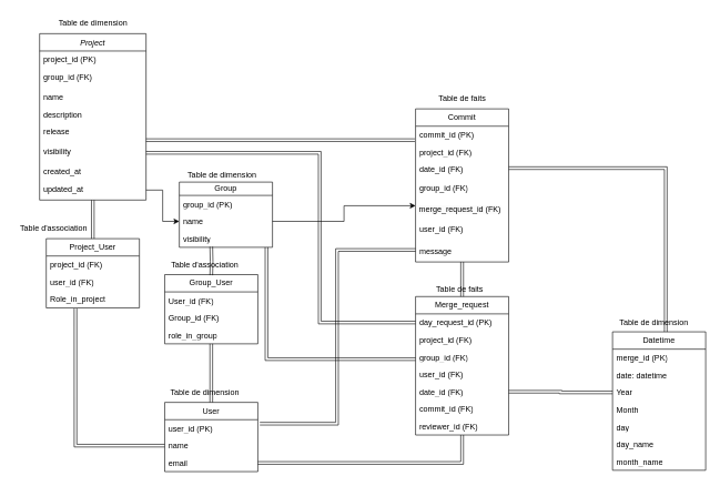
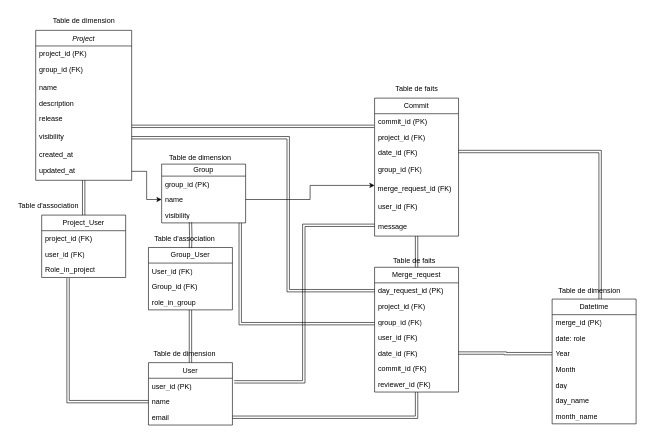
  <mxCell id="0" />
  <mxCell id="1" parent="0" />
  <mxCell id="2" style="edgeStyle=orthogonalEdgeStyle;rounded=0;orthogonalLoop=1;jettySize=auto;html=1;entryX=0.5;entryY=0;entryDx=0;entryDy=0;shape=link;" parent="1" source="3" target="54" edge="1"><mxGeometry relative="1" as="geometry" /></mxCell>
  <mxCell id="3" value="Project" style="swimlane;fontStyle=2;align=center;verticalAlign=top;childLayout=stackLayout;horizontal=1;startSize=26;horizontalStack=0;resizeParent=1;resizeLast=0;collapsible=1;marginBottom=0;rounded=0;shadow=0;strokeWidth=1;" parent="1" vertex="1"><mxGeometry x="59" y="50" width="160" height="250" as="geometry"><mxRectangle x="230" y="140" width="160" height="26" as="alternateBounds" /></mxGeometry></mxCell>
  <mxCell id="4" value="project_id (PK)" style="text;align=left;verticalAlign=top;spacingLeft=4;spacingRight=4;overflow=hidden;rotatable=0;points=[[0,0.5],[1,0.5]];portConstraint=eastwest;" parent="3" vertex="1"><mxGeometry y="26" width="160" height="26" as="geometry" /></mxCell>
  <mxCell id="5" value="group_id (FK)" style="text;align=left;verticalAlign=top;spacingLeft=4;spacingRight=4;overflow=hidden;rotatable=0;points=[[0,0.5],[1,0.5]];portConstraint=eastwest;rounded=0;shadow=0;html=0;" parent="3" vertex="1"><mxGeometry y="52" width="160" height="30" as="geometry" /></mxCell>
  <mxCell id="6" value="name" style="text;align=left;verticalAlign=top;spacingLeft=4;spacingRight=4;overflow=hidden;rotatable=0;points=[[0,0.5],[1,0.5]];portConstraint=eastwest;rounded=0;shadow=0;html=0;" parent="3" vertex="1"><mxGeometry y="82" width="160" height="26" as="geometry" /></mxCell>
  <mxCell id="7" value="description" style="text;align=left;verticalAlign=top;spacingLeft=4;spacingRight=4;overflow=hidden;rotatable=0;points=[[0,0.5],[1,0.5]];portConstraint=eastwest;rounded=0;shadow=0;html=0;" parent="3" vertex="1"><mxGeometry y="108" width="160" height="26" as="geometry" /></mxCell>
  <mxCell id="8" value="release" style="text;align=left;verticalAlign=top;spacingLeft=4;spacingRight=4;overflow=hidden;rotatable=0;points=[[0,0.5],[1,0.5]];portConstraint=eastwest;rounded=0;shadow=0;html=0;" parent="3" vertex="1"><mxGeometry y="134" width="160" height="30" as="geometry" /></mxCell>
  <mxCell id="9" value="visibility" style="text;align=left;verticalAlign=top;spacingLeft=4;spacingRight=4;overflow=hidden;rotatable=0;points=[[0,0.5],[1,0.5]];portConstraint=eastwest;rounded=0;shadow=0;html=0;" parent="3" vertex="1"><mxGeometry y="164" width="160" height="30" as="geometry" /></mxCell>
  <mxCell id="10" value="created_at" style="text;align=left;verticalAlign=top;spacingLeft=4;spacingRight=4;overflow=hidden;rotatable=0;points=[[0,0.5],[1,0.5]];portConstraint=eastwest;rounded=0;shadow=0;html=0;" parent="3" vertex="1"><mxGeometry y="194" width="160" height="26" as="geometry" /></mxCell>
  <mxCell id="11" value="updated_at" style="text;align=left;verticalAlign=top;spacingLeft=4;spacingRight=4;overflow=hidden;rotatable=0;points=[[0,0.5],[1,0.5]];portConstraint=eastwest;rounded=0;shadow=0;html=0;" parent="3" vertex="1"><mxGeometry y="220" width="160" height="30" as="geometry" /></mxCell>
  <mxCell id="12" style="edgeStyle=orthogonalEdgeStyle;rounded=0;orthogonalLoop=1;jettySize=auto;html=1;shape=link;" parent="1" source="13" target="22" edge="1"><mxGeometry relative="1" as="geometry" /></mxCell>
  <mxCell id="13" value="Commit" style="swimlane;fontStyle=0;childLayout=stackLayout;horizontal=1;startSize=26;fillColor=none;horizontalStack=0;resizeParent=1;resizeParentMax=0;resizeLast=0;collapsible=1;marginBottom=0;whiteSpace=wrap;html=1;" parent="1" vertex="1"><mxGeometry x="624" y="163" width="140" height="230" as="geometry" /></mxCell>
  <mxCell id="14" value="commit_id (PK)" style="text;strokeColor=none;fillColor=none;align=left;verticalAlign=top;spacingLeft=4;spacingRight=4;overflow=hidden;rotatable=0;points=[[0,0.5],[1,0.5]];portConstraint=eastwest;whiteSpace=wrap;html=1;" parent="13" vertex="1"><mxGeometry y="26" width="140" height="26" as="geometry" /></mxCell>
  <mxCell id="15" value="project_id (FK)" style="text;strokeColor=none;fillColor=none;align=left;verticalAlign=top;spacingLeft=4;spacingRight=4;overflow=hidden;rotatable=0;points=[[0,0.5],[1,0.5]];portConstraint=eastwest;whiteSpace=wrap;html=1;" parent="13" vertex="1"><mxGeometry y="52" width="140" height="26" as="geometry" /></mxCell>
  <mxCell id="16" value="date_id (FK)" style="text;strokeColor=none;fillColor=none;align=left;verticalAlign=top;spacingLeft=4;spacingRight=4;overflow=hidden;rotatable=0;points=[[0,0.5],[1,0.5]];portConstraint=eastwest;whiteSpace=wrap;html=1;" parent="13" vertex="1"><mxGeometry y="78" width="140" height="28" as="geometry" /></mxCell>
  <mxCell id="17" value="group_id (FK)" style="text;strokeColor=none;fillColor=none;align=left;verticalAlign=top;spacingLeft=4;spacingRight=4;overflow=hidden;rotatable=0;points=[[0,0.5],[1,0.5]];portConstraint=eastwest;whiteSpace=wrap;html=1;" parent="13" vertex="1"><mxGeometry y="106" width="140" height="32" as="geometry" /></mxCell>
  <mxCell id="18" value="&lt;span style=&quot;color: rgb(0, 0, 0); font-family: Helvetica; font-size: 12px; font-style: normal; font-variant-ligatures: normal; font-variant-caps: normal; font-weight: 400; letter-spacing: normal; orphans: 2; text-align: left; text-indent: 0px; text-transform: none; widows: 2; word-spacing: 0px; -webkit-text-stroke-width: 0px; white-space: normal; background-color: rgb(251, 251, 251); text-decoration-thickness: initial; text-decoration-style: initial; text-decoration-color: initial; display: inline !important; float: none;&quot;&gt;&amp;nbsp;merge_request_id (FK)&lt;/span&gt;" style="text;whiteSpace=wrap;html=1;" parent="13" vertex="1"><mxGeometry y="138" width="140" height="30" as="geometry" /></mxCell>
  <mxCell id="19" value="user_id (FK)" style="text;strokeColor=none;fillColor=none;align=left;verticalAlign=top;spacingLeft=4;spacingRight=4;overflow=hidden;rotatable=0;points=[[0,0.5],[1,0.5]];portConstraint=eastwest;whiteSpace=wrap;html=1;" parent="13" vertex="1"><mxGeometry y="168" width="140" height="32" as="geometry" /></mxCell>
  <mxCell id="20" value="message" style="text;strokeColor=none;fillColor=none;align=left;verticalAlign=top;spacingLeft=4;spacingRight=4;overflow=hidden;rotatable=0;points=[[0,0.5],[1,0.5]];portConstraint=eastwest;whiteSpace=wrap;html=1;" parent="13" vertex="1"><mxGeometry y="200" width="140" height="30" as="geometry" /></mxCell>
  <mxCell id="21" style="edgeStyle=orthogonalEdgeStyle;rounded=0;orthogonalLoop=1;jettySize=auto;html=1;entryX=1;entryY=0.5;entryDx=0;entryDy=0;shape=link;" parent="1" source="22" target="33" edge="1"><mxGeometry relative="1" as="geometry" /></mxCell>
  <mxCell id="22" value="Merge_request" style="swimlane;fontStyle=0;childLayout=stackLayout;horizontal=1;startSize=26;fillColor=none;horizontalStack=0;resizeParent=1;resizeParentMax=0;resizeLast=0;collapsible=1;marginBottom=0;whiteSpace=wrap;html=1;" parent="1" vertex="1"><mxGeometry x="624" y="445" width="140" height="208" as="geometry" /></mxCell>
  <mxCell id="23" value="day_request_id (PK)" style="text;strokeColor=none;fillColor=none;align=left;verticalAlign=top;spacingLeft=4;spacingRight=4;overflow=hidden;rotatable=0;points=[[0,0.5],[1,0.5]];portConstraint=eastwest;whiteSpace=wrap;html=1;" parent="22" vertex="1"><mxGeometry y="26" width="140" height="26" as="geometry" /></mxCell>
  <mxCell id="24" value="project_id (FK)" style="text;strokeColor=none;fillColor=none;align=left;verticalAlign=top;spacingLeft=4;spacingRight=4;overflow=hidden;rotatable=0;points=[[0,0.5],[1,0.5]];portConstraint=eastwest;whiteSpace=wrap;html=1;" parent="22" vertex="1"><mxGeometry y="52" width="140" height="26" as="geometry" /></mxCell>
  <mxCell id="25" value="group_id (FK)" style="text;strokeColor=none;fillColor=none;align=left;verticalAlign=top;spacingLeft=4;spacingRight=4;overflow=hidden;rotatable=0;points=[[0,0.5],[1,0.5]];portConstraint=eastwest;whiteSpace=wrap;html=1;" parent="22" vertex="1"><mxGeometry y="78" width="140" height="26" as="geometry" /></mxCell>
  <mxCell id="26" value="user_id (FK)" style="text;strokeColor=none;fillColor=none;align=left;verticalAlign=top;spacingLeft=4;spacingRight=4;overflow=hidden;rotatable=0;points=[[0,0.5],[1,0.5]];portConstraint=eastwest;whiteSpace=wrap;html=1;" parent="22" vertex="1"><mxGeometry y="104" width="140" height="26" as="geometry" /></mxCell>
  <mxCell id="27" value="&lt;div&gt;&lt;div&gt;date_id (FK)&lt;/div&gt;&lt;/div&gt;" style="text;strokeColor=none;fillColor=none;align=left;verticalAlign=top;spacingLeft=4;spacingRight=4;overflow=hidden;rotatable=0;points=[[0,0.5],[1,0.5]];portConstraint=eastwest;whiteSpace=wrap;html=1;" parent="22" vertex="1"><mxGeometry y="130" width="140" height="26" as="geometry" /></mxCell>
  <mxCell id="28" value="commit_id (FK)&lt;div&gt;&lt;br&gt;&lt;/div&gt;" style="text;strokeColor=none;fillColor=none;align=left;verticalAlign=top;spacingLeft=4;spacingRight=4;overflow=hidden;rotatable=0;points=[[0,0.5],[1,0.5]];portConstraint=eastwest;whiteSpace=wrap;html=1;" parent="22" vertex="1"><mxGeometry y="156" width="140" height="26" as="geometry" /></mxCell>
  <mxCell id="29" value="reviewer_id&lt;span style=&quot;background-color: initial;&quot;&gt;&amp;nbsp;(FK)&lt;/span&gt;&lt;div&gt;&lt;div&gt;&lt;br&gt;&lt;/div&gt;&lt;/div&gt;" style="text;strokeColor=none;fillColor=none;align=left;verticalAlign=top;spacingLeft=4;spacingRight=4;overflow=hidden;rotatable=0;points=[[0,0.5],[1,0.5]];portConstraint=eastwest;whiteSpace=wrap;html=1;" parent="22" vertex="1"><mxGeometry y="182" width="140" height="26" as="geometry" /></mxCell>
  <mxCell id="30" value="User" style="swimlane;fontStyle=0;childLayout=stackLayout;horizontal=1;startSize=26;fillColor=none;horizontalStack=0;resizeParent=1;resizeParentMax=0;resizeLast=0;collapsible=1;marginBottom=0;whiteSpace=wrap;html=1;" parent="1" vertex="1"><mxGeometry x="247" y="604" width="140" height="104" as="geometry" /></mxCell>
  <mxCell id="31" value="user_id (PK)" style="text;strokeColor=none;fillColor=none;align=left;verticalAlign=top;spacingLeft=4;spacingRight=4;overflow=hidden;rotatable=0;points=[[0,0.5],[1,0.5]];portConstraint=eastwest;whiteSpace=wrap;html=1;" parent="30" vertex="1"><mxGeometry y="26" width="140" height="26" as="geometry" /></mxCell>
  <mxCell id="32" value="name" style="text;strokeColor=none;fillColor=none;align=left;verticalAlign=top;spacingLeft=4;spacingRight=4;overflow=hidden;rotatable=0;points=[[0,0.5],[1,0.5]];portConstraint=eastwest;whiteSpace=wrap;html=1;" parent="30" vertex="1"><mxGeometry y="52" width="140" height="26" as="geometry" /></mxCell>
  <mxCell id="33" value="email" style="text;strokeColor=none;fillColor=none;align=left;verticalAlign=top;spacingLeft=4;spacingRight=4;overflow=hidden;rotatable=0;points=[[0,0.5],[1,0.5]];portConstraint=eastwest;whiteSpace=wrap;html=1;" parent="30" vertex="1"><mxGeometry y="78" width="140" height="26" as="geometry" /></mxCell>
  <mxCell id="34" style="edgeStyle=orthogonalEdgeStyle;rounded=0;orthogonalLoop=1;jettySize=auto;html=1;shape=link;" parent="1" source="35" target="25" edge="1"><mxGeometry relative="1" as="geometry"><Array as="points"><mxPoint x="400" y="539" /></Array></mxGeometry></mxCell>
  <mxCell id="35" value="Group" style="swimlane;fontStyle=0;childLayout=stackLayout;horizontal=1;startSize=20;fillColor=none;horizontalStack=0;resizeParent=1;resizeParentMax=0;resizeLast=0;collapsible=1;marginBottom=0;whiteSpace=wrap;html=1;" parent="1" vertex="1"><mxGeometry x="269" y="273" width="140" height="98" as="geometry" /></mxCell>
  <mxCell id="36" value="group_id (PK)" style="text;strokeColor=none;fillColor=none;align=left;verticalAlign=top;spacingLeft=4;spacingRight=4;overflow=hidden;rotatable=0;points=[[0,0.5],[1,0.5]];portConstraint=eastwest;whiteSpace=wrap;html=1;" parent="35" vertex="1"><mxGeometry y="20" width="140" height="26" as="geometry" /></mxCell>
  <mxCell id="37" value="name" style="text;strokeColor=none;fillColor=none;align=left;verticalAlign=top;spacingLeft=4;spacingRight=4;overflow=hidden;rotatable=0;points=[[0,0.5],[1,0.5]];portConstraint=eastwest;whiteSpace=wrap;html=1;" parent="35" vertex="1"><mxGeometry y="46" width="140" height="26" as="geometry" /></mxCell>
  <mxCell id="38" value="visibility" style="text;strokeColor=none;fillColor=none;align=left;verticalAlign=top;spacingLeft=4;spacingRight=4;overflow=hidden;rotatable=0;points=[[0,0.5],[1,0.5]];portConstraint=eastwest;whiteSpace=wrap;html=1;" parent="35" vertex="1"><mxGeometry y="72" width="140" height="26" as="geometry" /></mxCell>
  <mxCell id="39" style="edgeStyle=orthogonalEdgeStyle;rounded=0;orthogonalLoop=1;jettySize=auto;html=1;entryX=1.021;entryY=0.231;entryDx=0;entryDy=0;shape=link;entryPerimeter=0;" parent="1" source="20" target="31" edge="1"><mxGeometry relative="1" as="geometry"><Array as="points"><mxPoint x="506" y="375" /><mxPoint x="506" y="636" /></Array></mxGeometry></mxCell>
  <mxCell id="40" value="Table de faits" style="text;html=1;align=center;verticalAlign=middle;resizable=0;points=[];autosize=1;strokeColor=none;fillColor=none;" parent="1" vertex="1"><mxGeometry x="649" y="133" width="90" height="30" as="geometry" /></mxCell>
  <mxCell id="41" value="Table de dimension" style="text;html=1;align=center;verticalAlign=middle;resizable=0;points=[];autosize=1;strokeColor=none;fillColor=none;" parent="1" vertex="1"><mxGeometry x="74" y="20" width="130" height="30" as="geometry" /></mxCell>
  <mxCell id="42" value="Table de dimension" style="text;html=1;align=center;verticalAlign=middle;resizable=0;points=[];autosize=1;strokeColor=none;fillColor=none;" parent="1" vertex="1"><mxGeometry x="268" y="247" width="130" height="30" as="geometry" /></mxCell>
  <mxCell id="43" value="Datetime" style="swimlane;fontStyle=0;childLayout=stackLayout;horizontal=1;startSize=26;fillColor=none;horizontalStack=0;resizeParent=1;resizeParentMax=0;resizeLast=0;collapsible=1;marginBottom=0;whiteSpace=wrap;html=1;" parent="1" vertex="1"><mxGeometry x="920" y="498" width="140" height="208" as="geometry" /></mxCell>
  <mxCell id="44" value="merge_id (PK)" style="text;strokeColor=none;fillColor=none;align=left;verticalAlign=top;spacingLeft=4;spacingRight=4;overflow=hidden;rotatable=0;points=[[0,0.5],[1,0.5]];portConstraint=eastwest;whiteSpace=wrap;html=1;" parent="43" vertex="1"><mxGeometry y="26" width="140" height="26" as="geometry" /></mxCell>
- <mxCell id="45" value="date: datetime" style="text;strokeColor=none;fillColor=none;align=left;verticalAlign=top;spacingLeft=4;spacingRight=4;overflow=hidden;rotatable=0;points=[[0,0.5],[1,0.5]];portConstraint=eastwest;whiteSpace=wrap;html=1;" parent="43" vertex="1"><mxGeometry y="52" width="140" height="26" as="geometry" /></mxCell>
+ <mxCell id="45" value="date: role" style="text;strokeColor=none;fillColor=none;align=left;verticalAlign=top;spacingLeft=4;spacingRight=4;overflow=hidden;rotatable=0;points=[[0,0.5],[1,0.5]];portConstraint=eastwest;whiteSpace=wrap;html=1;" parent="43" vertex="1"><mxGeometry y="52" width="140" height="26" as="geometry" /></mxCell>
  <mxCell id="46" value="Year" style="text;strokeColor=none;fillColor=none;align=left;verticalAlign=top;spacingLeft=4;spacingRight=4;overflow=hidden;rotatable=0;points=[[0,0.5],[1,0.5]];portConstraint=eastwest;whiteSpace=wrap;html=1;" parent="43" vertex="1"><mxGeometry y="78" width="140" height="26" as="geometry" /></mxCell>
  <mxCell id="47" value="Month" style="text;strokeColor=none;fillColor=none;align=left;verticalAlign=top;spacingLeft=4;spacingRight=4;overflow=hidden;rotatable=0;points=[[0,0.5],[1,0.5]];portConstraint=eastwest;whiteSpace=wrap;html=1;" parent="43" vertex="1"><mxGeometry y="104" width="140" height="26" as="geometry" /></mxCell>
  <mxCell id="48" value="day" style="text;strokeColor=none;fillColor=none;align=left;verticalAlign=top;spacingLeft=4;spacingRight=4;overflow=hidden;rotatable=0;points=[[0,0.5],[1,0.5]];portConstraint=eastwest;whiteSpace=wrap;html=1;" parent="43" vertex="1"><mxGeometry y="130" width="140" height="26" as="geometry" /></mxCell>
  <mxCell id="49" value="day_name" style="text;strokeColor=none;fillColor=none;align=left;verticalAlign=top;spacingLeft=4;spacingRight=4;overflow=hidden;rotatable=0;points=[[0,0.5],[1,0.5]];portConstraint=eastwest;whiteSpace=wrap;html=1;" parent="43" vertex="1"><mxGeometry y="156" width="140" height="26" as="geometry" /></mxCell>
  <mxCell id="50" value="month_name" style="text;strokeColor=none;fillColor=none;align=left;verticalAlign=top;spacingLeft=4;spacingRight=4;overflow=hidden;rotatable=0;points=[[0,0.5],[1,0.5]];portConstraint=eastwest;whiteSpace=wrap;html=1;" parent="43" vertex="1"><mxGeometry y="182" width="140" height="26" as="geometry" /></mxCell>
  <mxCell id="51" style="edgeStyle=orthogonalEdgeStyle;rounded=0;orthogonalLoop=1;jettySize=auto;html=1;shape=link;" parent="1" source="16" target="43" edge="1"><mxGeometry relative="1" as="geometry"><Array as="points"><mxPoint x="1000" y="252" /></Array></mxGeometry></mxCell>
  <mxCell id="52" value="Table de dimension" style="text;html=1;align=center;verticalAlign=middle;resizable=0;points=[];autosize=1;strokeColor=none;fillColor=none;" parent="1" vertex="1"><mxGeometry x="917" y="469" width="130" height="30" as="geometry" /></mxCell>
  <mxCell id="53" style="edgeStyle=orthogonalEdgeStyle;rounded=0;orthogonalLoop=1;jettySize=auto;html=1;shape=link;" parent="1" source="46" target="27" edge="1"><mxGeometry relative="1" as="geometry" /></mxCell>
  <mxCell id="54" value="Project_User" style="swimlane;fontStyle=0;childLayout=stackLayout;horizontal=1;startSize=26;fillColor=none;horizontalStack=0;resizeParent=1;resizeParentMax=0;resizeLast=0;collapsible=1;marginBottom=0;whiteSpace=wrap;html=1;" parent="1" vertex="1"><mxGeometry x="69" y="358" width="140" height="104" as="geometry" /></mxCell>
  <mxCell id="55" value="project_id (FK)" style="text;strokeColor=none;fillColor=none;align=left;verticalAlign=top;spacingLeft=4;spacingRight=4;overflow=hidden;rotatable=0;points=[[0,0.5],[1,0.5]];portConstraint=eastwest;whiteSpace=wrap;html=1;" parent="54" vertex="1"><mxGeometry y="26" width="140" height="26" as="geometry" /></mxCell>
  <mxCell id="56" value="user_id (FK)" style="text;strokeColor=none;fillColor=none;align=left;verticalAlign=top;spacingLeft=4;spacingRight=4;overflow=hidden;rotatable=0;points=[[0,0.5],[1,0.5]];portConstraint=eastwest;whiteSpace=wrap;html=1;" parent="54" vertex="1"><mxGeometry y="52" width="140" height="26" as="geometry" /></mxCell>
  <mxCell id="57" value="Role_in_project" style="text;strokeColor=none;fillColor=none;align=left;verticalAlign=top;spacingLeft=4;spacingRight=4;overflow=hidden;rotatable=0;points=[[0,0.5],[1,0.5]];portConstraint=eastwest;whiteSpace=wrap;html=1;" parent="54" vertex="1"><mxGeometry y="78" width="140" height="26" as="geometry" /></mxCell>
  <mxCell id="58" style="edgeStyle=orthogonalEdgeStyle;rounded=0;orthogonalLoop=1;jettySize=auto;html=1;entryX=0.314;entryY=1.038;entryDx=0;entryDy=0;shape=link;entryPerimeter=0;" parent="1" source="32" target="57" edge="1"><mxGeometry relative="1" as="geometry" /></mxCell>
  <mxCell id="59" value="Group_User" style="swimlane;fontStyle=0;childLayout=stackLayout;horizontal=1;startSize=26;fillColor=none;horizontalStack=0;resizeParent=1;resizeParentMax=0;resizeLast=0;collapsible=1;marginBottom=0;whiteSpace=wrap;html=1;" parent="1" vertex="1"><mxGeometry x="247" y="412" width="140" height="104" as="geometry" /></mxCell>
  <mxCell id="60" value="User_id (FK)" style="text;strokeColor=none;fillColor=none;align=left;verticalAlign=top;spacingLeft=4;spacingRight=4;overflow=hidden;rotatable=0;points=[[0,0.5],[1,0.5]];portConstraint=eastwest;whiteSpace=wrap;html=1;" parent="59" vertex="1"><mxGeometry y="26" width="140" height="26" as="geometry" /></mxCell>
  <mxCell id="61" value="Group_id (FK)" style="text;strokeColor=none;fillColor=none;align=left;verticalAlign=top;spacingLeft=4;spacingRight=4;overflow=hidden;rotatable=0;points=[[0,0.5],[1,0.5]];portConstraint=eastwest;whiteSpace=wrap;html=1;" parent="59" vertex="1"><mxGeometry y="52" width="140" height="26" as="geometry" /></mxCell>
  <mxCell id="62" value="role_in_group" style="text;strokeColor=none;fillColor=none;align=left;verticalAlign=top;spacingLeft=4;spacingRight=4;overflow=hidden;rotatable=0;points=[[0,0.5],[1,0.5]];portConstraint=eastwest;whiteSpace=wrap;html=1;" parent="59" vertex="1"><mxGeometry y="78" width="140" height="26" as="geometry" /></mxCell>
  <mxCell id="63" style="edgeStyle=orthogonalEdgeStyle;rounded=0;orthogonalLoop=1;jettySize=auto;html=1;shape=link;exitX=-0.007;exitY=-0.192;exitDx=0;exitDy=0;exitPerimeter=0;" parent="1" source="15" target="8" edge="1"><mxGeometry relative="1" as="geometry"><Array as="points"><mxPoint x="623" y="210" /></Array><mxPoint x="580" y="210" as="sourcePoint" /></mxGeometry></mxCell>
  <mxCell id="64" style="edgeStyle=orthogonalEdgeStyle;rounded=0;orthogonalLoop=1;jettySize=auto;html=1;shape=link;" parent="1" source="23" target="9" edge="1"><mxGeometry relative="1" as="geometry"><Array as="points"><mxPoint x="480" y="484" /><mxPoint x="480" y="229" /></Array></mxGeometry></mxCell>
  <mxCell id="65" style="edgeStyle=orthogonalEdgeStyle;rounded=0;orthogonalLoop=1;jettySize=auto;html=1;entryX=0.343;entryY=0.962;entryDx=0;entryDy=0;entryPerimeter=0;shape=link;" parent="1" target="38" edge="1"><mxGeometry relative="1" as="geometry"><mxPoint x="317.02" y="413" as="sourcePoint" /></mxGeometry></mxCell>
  <mxCell id="66" value="Table de faits" style="text;html=1;align=center;verticalAlign=middle;resizable=0;points=[];autosize=1;strokeColor=none;fillColor=none;" parent="1" vertex="1"><mxGeometry x="645" y="420" width="90" height="30" as="geometry" /></mxCell>
  <mxCell id="67" value="" style="edgeStyle=orthogonalEdgeStyle;rounded=0;orthogonalLoop=1;jettySize=auto;html=1;shape=link;" parent="1" source="59" target="30" edge="1"><mxGeometry relative="1" as="geometry"><mxPoint x="317" y="516" as="sourcePoint" /><mxPoint x="317" y="598" as="targetPoint" /></mxGeometry></mxCell>
  <mxCell id="68" value="Table de dimension" style="text;html=1;align=center;verticalAlign=middle;resizable=0;points=[];autosize=1;strokeColor=none;fillColor=none;" parent="1" vertex="1"><mxGeometry x="242" y="574" width="130" height="30" as="geometry" /></mxCell>
  <mxCell id="69" value="Table d'association" style="text;html=1;align=center;verticalAlign=middle;resizable=0;points=[];autosize=1;strokeColor=none;fillColor=none;" parent="1" vertex="1"><mxGeometry x="20" y="328" width="120" height="30" as="geometry" /></mxCell>
  <mxCell id="70" value="Table d'association" style="text;html=1;align=center;verticalAlign=middle;resizable=0;points=[];autosize=1;strokeColor=none;fillColor=none;" parent="1" vertex="1"><mxGeometry x="247" y="383" width="120" height="30" as="geometry" /></mxCell>
  <mxCell id="71" style="edgeStyle=orthogonalEdgeStyle;rounded=0;orthogonalLoop=1;jettySize=auto;html=1;entryX=0;entryY=0.5;entryDx=0;entryDy=0;" edge="1" parent="1" source="11" target="37"><mxGeometry relative="1" as="geometry" /></mxCell>
  <mxCell id="72" style="edgeStyle=orthogonalEdgeStyle;rounded=0;orthogonalLoop=1;jettySize=auto;html=1;entryX=0;entryY=0.25;entryDx=0;entryDy=0;" edge="1" parent="1" source="37" target="18"><mxGeometry relative="1" as="geometry" /></mxCell>
